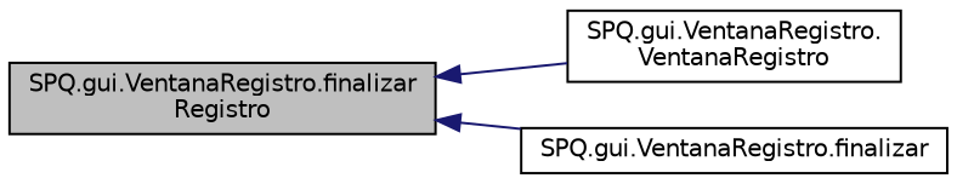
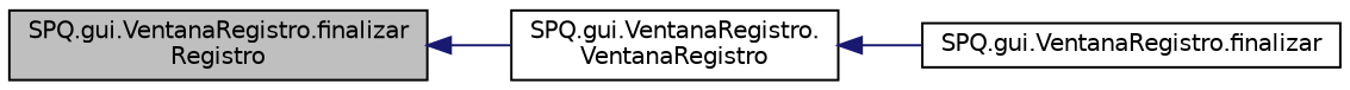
  digraph {
    rankdir=LR
    node [color=black fillcolor=white fontname=Helvetica fontsize=10 shape=record style=filled]
    edge [color=midnightblue dir=back fontname=Helvetica fontsize=10 labelfontname=Helvetica labelfontsize=10 style=solid]
    n1 [fillcolor=grey75 fontcolor=black height=0.2 label="SPQ.gui.VentanaRegistro.finalizar\lRegistro" width=0.4]
    n2 [height=0.2 label="SPQ.gui.VentanaRegistro.\lVentanaRegistro" width=0.4]
    n3 [height=0.2 label="SPQ.gui.VentanaRegistro.finalizar" width=0.4]
    n1 -> n2
-   n1 -> n3
+   n2 -> n3
  }
